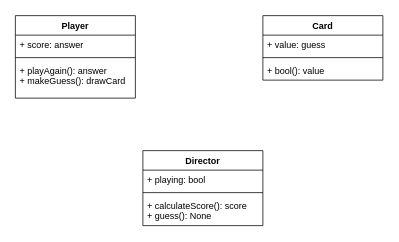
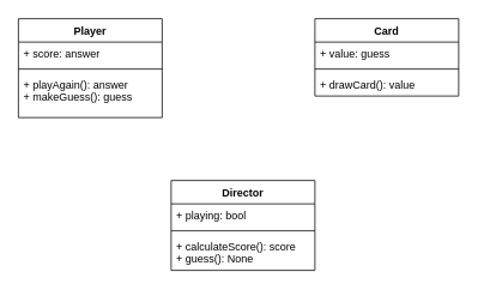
  <mxCell id="0" />
  <mxCell id="1" parent="0" />
  <mxCell id="2" value="Player" style="swimlane;fontStyle=1;align=center;verticalAlign=top;childLayout=stackLayout;horizontal=1;startSize=26;horizontalStack=0;resizeParent=1;resizeParentMax=0;resizeLast=0;collapsible=1;marginBottom=0;" vertex="1" parent="1"><mxGeometry x="20" y="20" width="160" height="110" as="geometry" /></mxCell>
  <mxCell id="3" value="+ score: answer" style="text;strokeColor=none;fillColor=none;align=left;verticalAlign=top;spacingLeft=4;spacingRight=4;overflow=hidden;rotatable=0;points=[[0,0.5],[1,0.5]];portConstraint=eastwest;" vertex="1" parent="2"><mxGeometry y="26" width="160" height="26" as="geometry" /></mxCell>
  <mxCell id="4" value="" style="line;strokeWidth=1;fillColor=none;align=left;verticalAlign=middle;spacingTop=-1;spacingLeft=3;spacingRight=3;rotatable=0;labelPosition=right;points=[];portConstraint=eastwest;" vertex="1" parent="2"><mxGeometry y="52" width="160" height="8" as="geometry" /></mxCell>
- <mxCell id="5" value="+ playAgain(): answer&#10;+ makeGuess(): drawCard" style="text;strokeColor=none;fillColor=none;align=left;verticalAlign=top;spacingLeft=4;spacingRight=4;overflow=hidden;rotatable=0;points=[[0,0.5],[1,0.5]];portConstraint=eastwest;" vertex="1" parent="2"><mxGeometry y="60" width="160" height="50" as="geometry" /></mxCell>
+ <mxCell id="5" value="+ playAgain(): answer&#10;+ makeGuess(): guess" style="text;strokeColor=none;fillColor=none;align=left;verticalAlign=top;spacingLeft=4;spacingRight=4;overflow=hidden;rotatable=0;points=[[0,0.5],[1,0.5]];portConstraint=eastwest;" vertex="1" parent="2"><mxGeometry y="60" width="160" height="50" as="geometry" /></mxCell>
  <mxCell id="6" value="Card" style="swimlane;fontStyle=1;align=center;verticalAlign=top;childLayout=stackLayout;horizontal=1;startSize=26;horizontalStack=0;resizeParent=1;resizeParentMax=0;resizeLast=0;collapsible=1;marginBottom=0;" vertex="1" parent="1"><mxGeometry x="350" y="20" width="160" height="86" as="geometry" /></mxCell>
  <mxCell id="7" value="+ value: guess" style="text;strokeColor=none;fillColor=none;align=left;verticalAlign=top;spacingLeft=4;spacingRight=4;overflow=hidden;rotatable=0;points=[[0,0.5],[1,0.5]];portConstraint=eastwest;" vertex="1" parent="6"><mxGeometry y="26" width="160" height="26" as="geometry" /></mxCell>
  <mxCell id="8" value="" style="line;strokeWidth=1;fillColor=none;align=left;verticalAlign=middle;spacingTop=-1;spacingLeft=3;spacingRight=3;rotatable=0;labelPosition=right;points=[];portConstraint=eastwest;" vertex="1" parent="6"><mxGeometry y="52" width="160" height="8" as="geometry" /></mxCell>
- <mxCell id="9" value="+ bool(): value" style="text;strokeColor=none;fillColor=none;align=left;verticalAlign=top;spacingLeft=4;spacingRight=4;overflow=hidden;rotatable=0;points=[[0,0.5],[1,0.5]];portConstraint=eastwest;" vertex="1" parent="6"><mxGeometry y="60" width="160" height="26" as="geometry" /></mxCell>
+ <mxCell id="9" value="+ drawCard(): value" style="text;strokeColor=none;fillColor=none;align=left;verticalAlign=top;spacingLeft=4;spacingRight=4;overflow=hidden;rotatable=0;points=[[0,0.5],[1,0.5]];portConstraint=eastwest;" vertex="1" parent="6"><mxGeometry y="60" width="160" height="26" as="geometry" /></mxCell>
  <mxCell id="10" value="Director" style="swimlane;fontStyle=1;align=center;verticalAlign=top;childLayout=stackLayout;horizontal=1;startSize=26;horizontalStack=0;resizeParent=1;resizeParentMax=0;resizeLast=0;collapsible=1;marginBottom=0;" vertex="1" parent="1"><mxGeometry x="190" y="200" width="160" height="100" as="geometry" /></mxCell>
  <mxCell id="11" value="+ playing: bool" style="text;strokeColor=none;fillColor=none;align=left;verticalAlign=top;spacingLeft=4;spacingRight=4;overflow=hidden;rotatable=0;points=[[0,0.5],[1,0.5]];portConstraint=eastwest;" vertex="1" parent="10"><mxGeometry y="26" width="160" height="26" as="geometry" /></mxCell>
  <mxCell id="12" value="" style="line;strokeWidth=1;fillColor=none;align=left;verticalAlign=middle;spacingTop=-1;spacingLeft=3;spacingRight=3;rotatable=0;labelPosition=right;points=[];portConstraint=eastwest;" vertex="1" parent="10"><mxGeometry y="52" width="160" height="8" as="geometry" /></mxCell>
  <mxCell id="13" value="+ calculateScore(): score&#10;+ guess(): None" style="text;strokeColor=none;fillColor=none;align=left;verticalAlign=top;spacingLeft=4;spacingRight=4;overflow=hidden;rotatable=0;points=[[0,0.5],[1,0.5]];portConstraint=eastwest;" vertex="1" parent="10"><mxGeometry y="60" width="160" height="40" as="geometry" /></mxCell>
